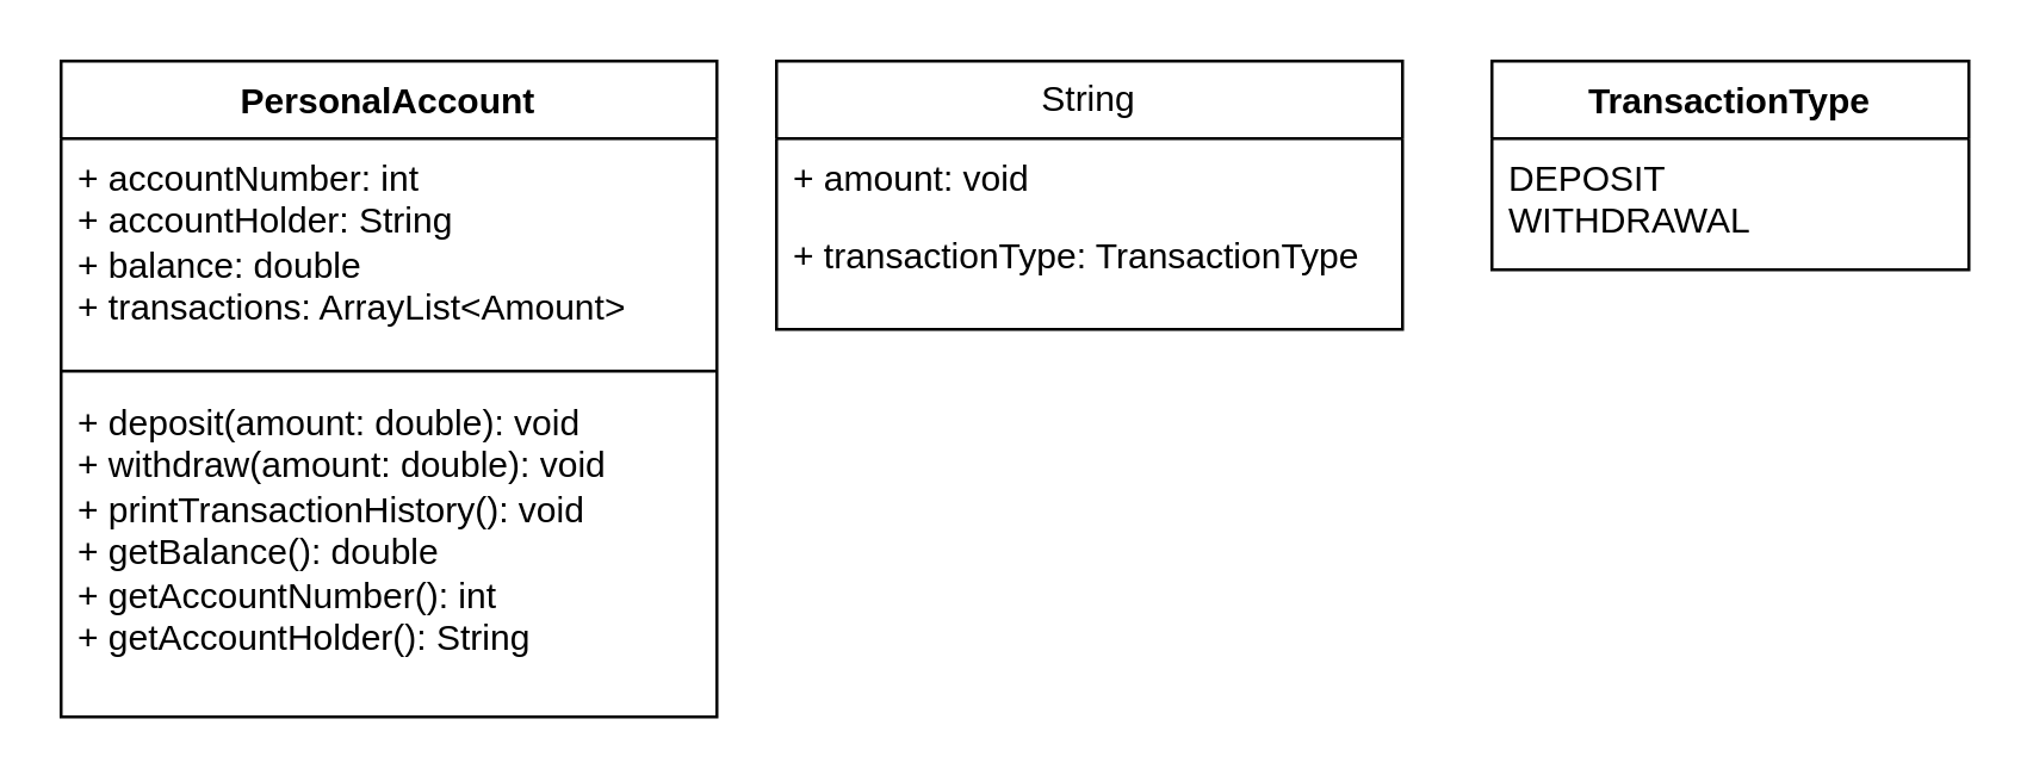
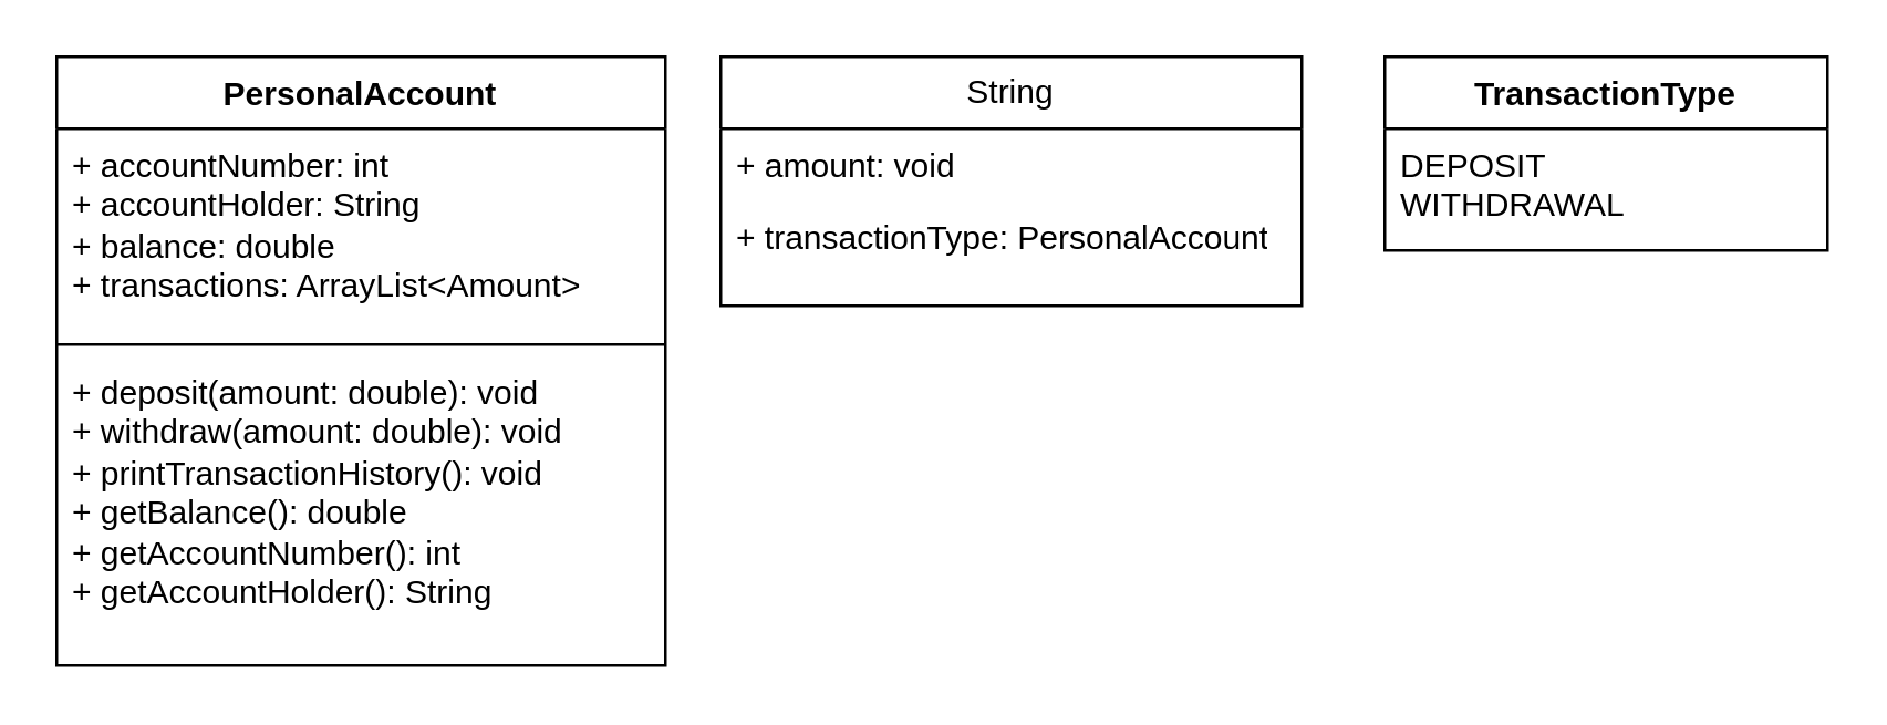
  <mxCell id="0" />
  <mxCell id="1" parent="0" />
  <mxCell id="2" value="PersonalAccount" style="swimlane;fontStyle=1;align=center;verticalAlign=top;childLayout=stackLayout;horizontal=1;startSize=26;horizontalStack=0;resizeParent=1;resizeParentMax=0;resizeLast=0;collapsible=1;marginBottom=0;whiteSpace=wrap;html=1;" vertex="1" parent="1"><mxGeometry x="20" y="20" width="220" height="220" as="geometry" /></mxCell>
  <mxCell id="3" value="+ accountNumber: int&lt;div&gt;+ accountHolder: String&lt;/div&gt;&lt;div&gt;+ balance: double&lt;/div&gt;&lt;div&gt;+ transactions: ArrayList&amp;lt;Amount&amp;gt;&amp;nbsp;&lt;/div&gt;" style="text;strokeColor=none;fillColor=none;align=left;verticalAlign=top;spacingLeft=4;spacingRight=4;overflow=hidden;rotatable=0;points=[[0,0.5],[1,0.5]];portConstraint=eastwest;whiteSpace=wrap;html=1;" vertex="1" parent="2"><mxGeometry y="26" width="220" height="74" as="geometry" /></mxCell>
  <mxCell id="4" value="" style="line;strokeWidth=1;fillColor=none;align=left;verticalAlign=middle;spacingTop=-1;spacingLeft=3;spacingRight=3;rotatable=0;labelPosition=right;points=[];portConstraint=eastwest;strokeColor=inherit;" vertex="1" parent="2"><mxGeometry y="100" width="220" height="8" as="geometry" /></mxCell>
  <mxCell id="5" value="+ deposit(amount: double): void&lt;div&gt;+ withdraw(amount: double): void&lt;/div&gt;&lt;div&gt;+ printTransactionHistory(): void&lt;/div&gt;&lt;div&gt;+ getBalance(): double&lt;/div&gt;&lt;div&gt;+ getAccountNumber(): int&lt;/div&gt;&lt;div&gt;+ getAccountHolder(): String&lt;/div&gt;&lt;div&gt;&lt;br&gt;&lt;/div&gt;" style="text;strokeColor=none;fillColor=none;align=left;verticalAlign=top;spacingLeft=4;spacingRight=4;overflow=hidden;rotatable=0;points=[[0,0.5],[1,0.5]];portConstraint=eastwest;whiteSpace=wrap;html=1;" vertex="1" parent="2"><mxGeometry y="108" width="220" height="112" as="geometry" /></mxCell>
  <mxCell id="6" value="String" style="swimlane;fontStyle=0;childLayout=stackLayout;horizontal=1;startSize=26;fillColor=none;horizontalStack=0;resizeParent=1;resizeParentMax=0;resizeLast=0;collapsible=1;marginBottom=0;whiteSpace=wrap;html=1;" vertex="1" parent="1"><mxGeometry x="260" y="20" width="210" height="90" as="geometry" /></mxCell>
  <mxCell id="7" value="+ amount: void&lt;div&gt;&lt;br&gt;&lt;/div&gt;" style="text;strokeColor=none;fillColor=none;align=left;verticalAlign=top;spacingLeft=4;spacingRight=4;overflow=hidden;rotatable=0;points=[[0,0.5],[1,0.5]];portConstraint=eastwest;whiteSpace=wrap;html=1;" vertex="1" parent="6"><mxGeometry y="26" width="210" height="26" as="geometry" /></mxCell>
- <mxCell id="8" value="+ transactionType: TransactionType" style="text;strokeColor=none;fillColor=none;align=left;verticalAlign=top;spacingLeft=4;spacingRight=4;overflow=hidden;rotatable=0;points=[[0,0.5],[1,0.5]];portConstraint=eastwest;whiteSpace=wrap;html=1;" vertex="1" parent="6"><mxGeometry y="52" width="210" height="38" as="geometry" /></mxCell>
+ <mxCell id="8" value="+ transactionType: PersonalAccount" style="text;strokeColor=none;fillColor=none;align=left;verticalAlign=top;spacingLeft=4;spacingRight=4;overflow=hidden;rotatable=0;points=[[0,0.5],[1,0.5]];portConstraint=eastwest;whiteSpace=wrap;html=1;" vertex="1" parent="6"><mxGeometry y="52" width="210" height="38" as="geometry" /></mxCell>
  <mxCell id="9" value="TransactionType" style="swimlane;fontStyle=1;align=center;verticalAlign=top;childLayout=stackLayout;horizontal=1;startSize=26;horizontalStack=0;resizeParent=1;resizeParentMax=0;resizeLast=0;collapsible=1;marginBottom=0;whiteSpace=wrap;html=1;" vertex="1" parent="1"><mxGeometry x="500" y="20" width="160" height="70" as="geometry" /></mxCell>
  <mxCell id="10" value="DEPOSIT&lt;div&gt;WITHDRAWAL&lt;/div&gt;" style="text;strokeColor=none;fillColor=none;align=left;verticalAlign=top;spacingLeft=4;spacingRight=4;overflow=hidden;rotatable=0;points=[[0,0.5],[1,0.5]];portConstraint=eastwest;whiteSpace=wrap;html=1;" vertex="1" parent="9"><mxGeometry y="26" width="160" height="44" as="geometry" /></mxCell>
